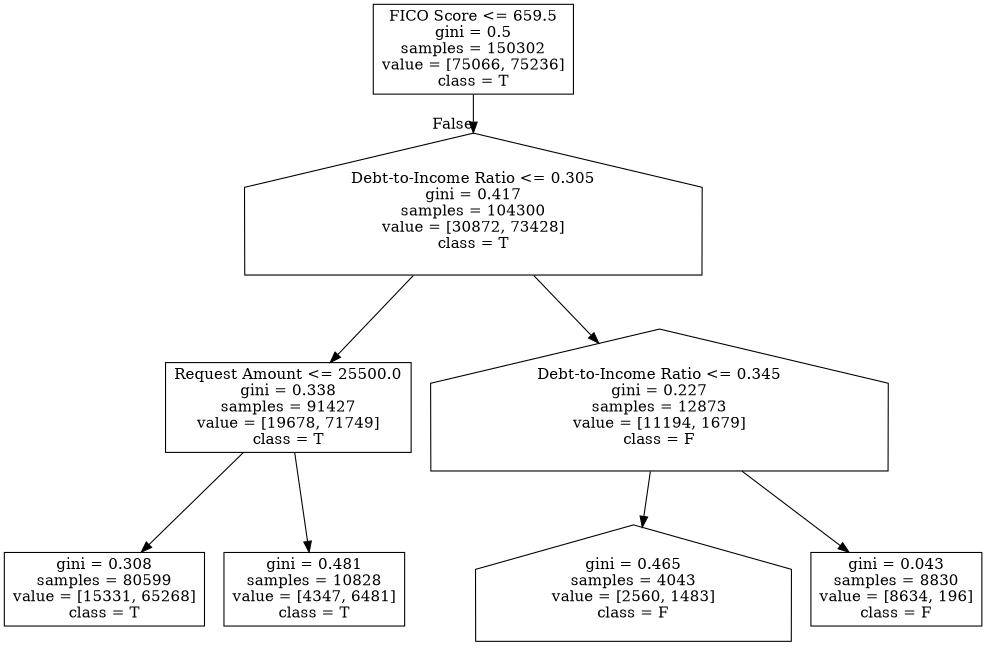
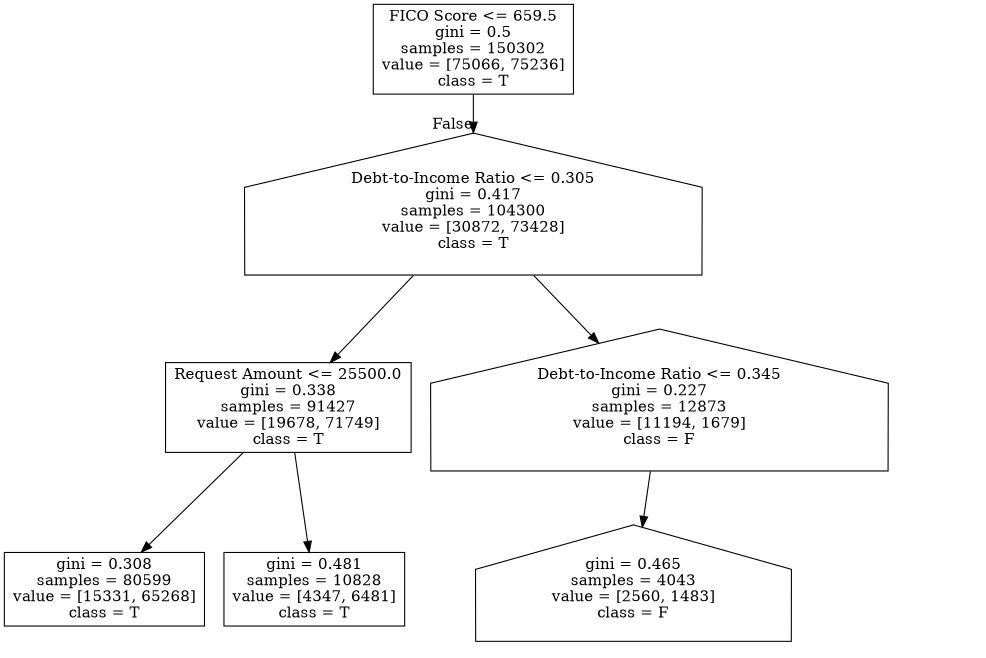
  digraph {
    node [shape=box]
    n1 [label="FICO Score <= 659.5\ngini = 0.5\nsamples = 150302\nvalue = [75066, 75236]\nclass = T"]
    n2 [label="Debt-to-Income Ratio <= 0.305\ngini = 0.417\nsamples = 104300\nvalue = [30872, 73428]\nclass = T" shape=house]
    n3 [label="Request Amount <= 25500.0\ngini = 0.338\nsamples = 91427\nvalue = [19678, 71749]\nclass = T"]
    n4 [label="Debt-to-Income Ratio <= 0.345\ngini = 0.227\nsamples = 12873\nvalue = [11194, 1679]\nclass = F" shape=house]
    n5 [label="gini = 0.308\nsamples = 80599\nvalue = [15331, 65268]\nclass = T"]
    n6 [label="gini = 0.481\nsamples = 10828\nvalue = [4347, 6481]\nclass = T"]
    n7 [label="gini = 0.465\nsamples = 4043\nvalue = [2560, 1483]\nclass = F" shape=house]
-   n8 [label="gini = 0.043\nsamples = 8830\nvalue = [8634, 196]\nclass = F"]
    n1 -> n2 [headlabel=False labelangle=-45 labeldistance=2.5]
    n2 -> n3
    n2 -> n4
    n3 -> n5
    n3 -> n6
    n4 -> n7
-   n4 -> n8
  }
